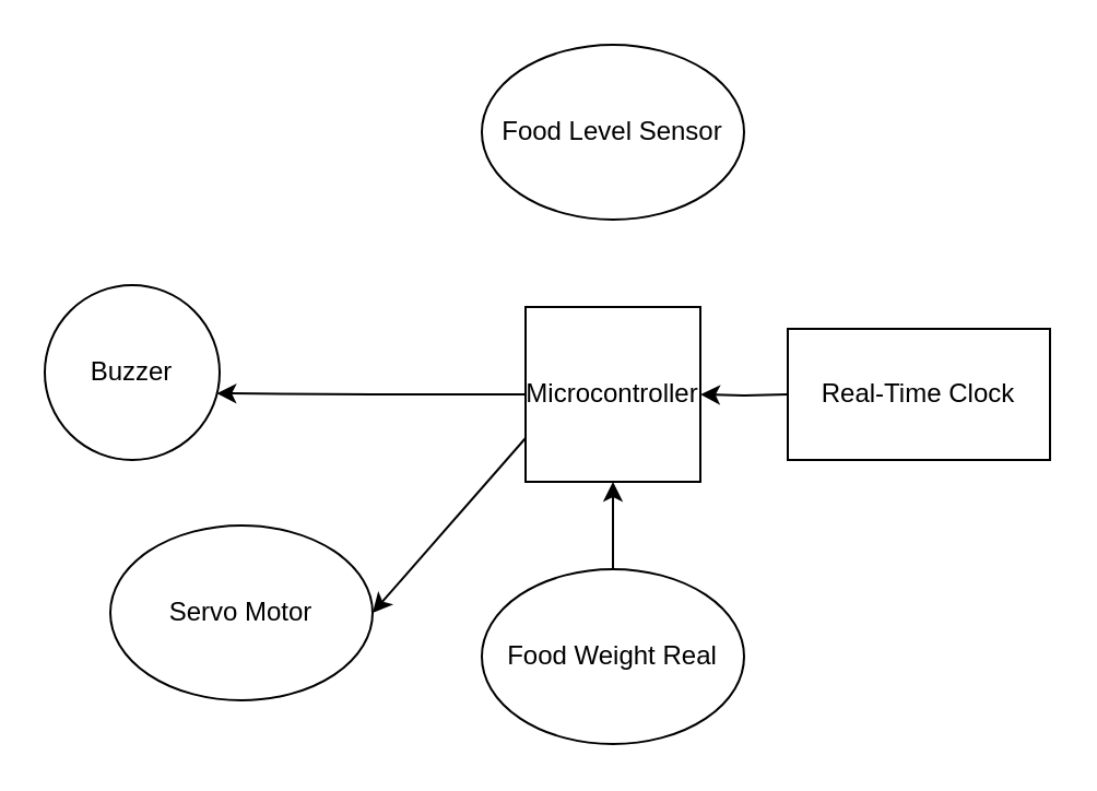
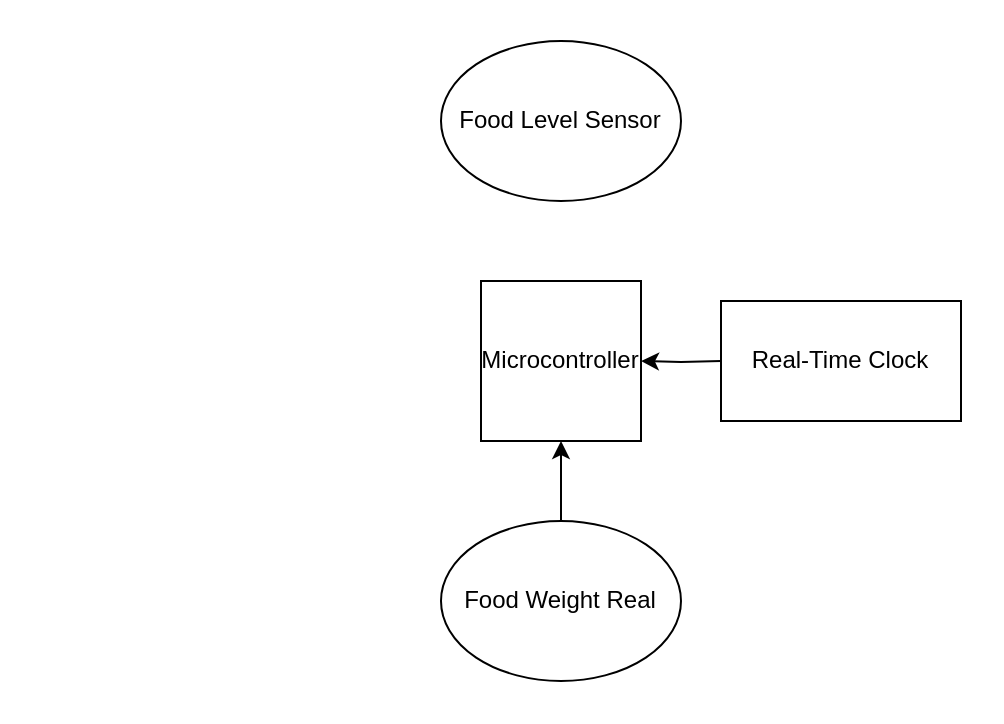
  <mxCell id="0" />
  <mxCell id="1" parent="0" />
  <mxCell id="2" value="Microcontroller" style="whiteSpace=wrap;html=1;aspect=fixed;" vertex="1" parent="1"><mxGeometry x="240" y="140" width="80" height="80" as="geometry" /></mxCell>
  <mxCell id="3" value="Food Level Sensor" style="ellipse;whiteSpace=wrap;html=1;" vertex="1" parent="1"><mxGeometry x="220" y="20" width="120" height="80" as="geometry" /></mxCell>
  <mxCell id="4" value="" style="edgeStyle=orthogonalEdgeStyle;rounded=0;orthogonalLoop=1;jettySize=auto;html=1;" edge="1" parent="1" source="5" target="2"><mxGeometry relative="1" as="geometry" /></mxCell>
  <mxCell id="5" value="Food Weight Real" style="ellipse;whiteSpace=wrap;html=1;" vertex="1" parent="1"><mxGeometry x="220" y="260" width="120" height="80" as="geometry" /></mxCell>
- <mxCell id="6" value="Buzzer" style="ellipse;whiteSpace=wrap;html=1;aspect=fixed;" vertex="1" parent="1"><mxGeometry x="20" y="130" width="80" height="80" as="geometry" /></mxCell>
- <mxCell id="7" style="edgeStyle=orthogonalEdgeStyle;rounded=0;orthogonalLoop=1;jettySize=auto;html=1;entryX=0.983;entryY=0.619;entryDx=0;entryDy=0;entryPerimeter=0;" edge="1" parent="1" source="2" target="6"><mxGeometry relative="1" as="geometry" /></mxCell>
  <mxCell id="8" value="" style="edgeStyle=orthogonalEdgeStyle;rounded=0;orthogonalLoop=1;jettySize=auto;html=1;" edge="1" parent="1" target="2"><mxGeometry relative="1" as="geometry"><mxPoint x="360" y="180" as="sourcePoint" /></mxGeometry></mxCell>
  <mxCell id="9" value="Real-Time Clock" style="rounded=0;whiteSpace=wrap;html=1;" vertex="1" parent="1"><mxGeometry x="360" y="150" width="120" height="60" as="geometry" /></mxCell>
- <mxCell id="10" value="Servo Motor" style="ellipse;whiteSpace=wrap;html=1;" vertex="1" parent="1"><mxGeometry x="50" y="240" width="120" height="80" as="geometry" /></mxCell>
- <mxCell id="11" value="" style="endArrow=classic;html=1;rounded=0;entryX=1;entryY=0.5;entryDx=0;entryDy=0;exitX=0;exitY=0.75;exitDx=0;exitDy=0;" edge="1" parent="1" source="2" target="10"><mxGeometry width="50" height="50" relative="1" as="geometry"><mxPoint x="210" y="270" as="sourcePoint" /><mxPoint x="260" y="220" as="targetPoint" /></mxGeometry></mxCell>
